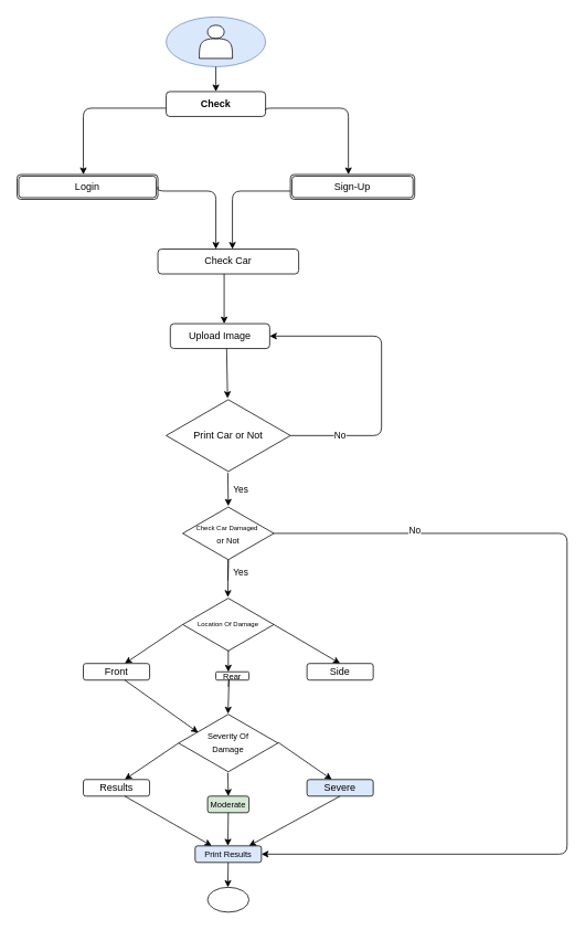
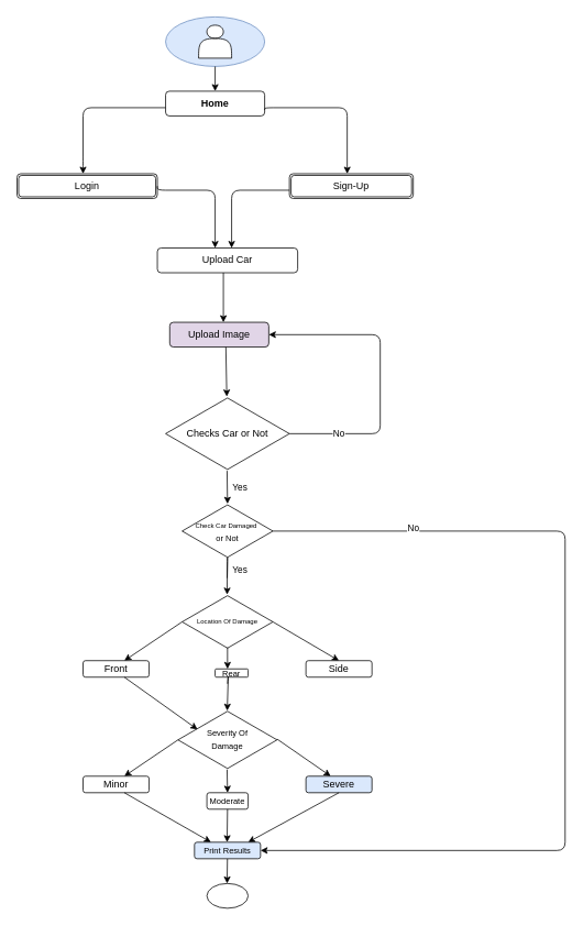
  <mxCell id="0" />
  <mxCell id="1" parent="0" />
  <mxCell id="2" value="" style="ellipse;whiteSpace=wrap;html=1;fillColor=#dae8fc;strokeColor=#6c8ebf;" vertex="1" parent="1"><mxGeometry x="200" y="20" width="120" height="60" as="geometry" /></mxCell>
  <mxCell id="3" value="" style="shape=actor;whiteSpace=wrap;html=1;" vertex="1" parent="1"><mxGeometry x="240" y="30" width="40" height="40" as="geometry" /></mxCell>
  <mxCell id="4" value="" style="endArrow=classic;html=1;exitX=0.5;exitY=1;exitDx=0;exitDy=0;" edge="1" parent="1" source="2"><mxGeometry width="50" height="50" relative="1" as="geometry"><mxPoint x="270" y="260" as="sourcePoint" /><mxPoint x="260" y="110" as="targetPoint" /></mxGeometry></mxCell>
- <mxCell id="5" value="&lt;b&gt;Check&lt;/b&gt;" style="rounded=1;whiteSpace=wrap;html=1;" vertex="1" parent="1"><mxGeometry x="200" y="110" width="120" height="30" as="geometry" /></mxCell>
+ <mxCell id="5" value="&lt;b&gt;Home&lt;/b&gt;" style="rounded=1;whiteSpace=wrap;html=1;" vertex="1" parent="1"><mxGeometry x="200" y="110" width="120" height="30" as="geometry" /></mxCell>
  <mxCell id="6" value="" style="edgeStyle=segmentEdgeStyle;endArrow=classic;html=1;" edge="1" parent="1"><mxGeometry width="50" height="50" relative="1" as="geometry"><mxPoint x="200" y="130" as="sourcePoint" /><mxPoint x="100" y="210" as="targetPoint" /><Array as="points"><mxPoint x="100" y="130" /><mxPoint x="100" y="200" /></Array></mxGeometry></mxCell>
  <mxCell id="7" value="Login" style="shape=ext;double=1;rounded=1;whiteSpace=wrap;html=1;" vertex="1" parent="1"><mxGeometry x="20" y="210" width="170" height="30" as="geometry" /></mxCell>
  <mxCell id="8" value="" style="edgeStyle=segmentEdgeStyle;endArrow=classic;html=1;exitX=1;exitY=0.75;exitDx=0;exitDy=0;" edge="1" parent="1" source="5"><mxGeometry width="50" height="50" relative="1" as="geometry"><mxPoint x="370" y="130" as="sourcePoint" /><mxPoint x="420" y="210" as="targetPoint" /><Array as="points"><mxPoint x="320" y="130" /><mxPoint x="420" y="130" /></Array></mxGeometry></mxCell>
  <mxCell id="9" value="Sign-Up" style="shape=ext;double=1;rounded=1;whiteSpace=wrap;html=1;" vertex="1" parent="1"><mxGeometry x="350" y="210" width="150" height="30" as="geometry" /></mxCell>
  <mxCell id="10" value="" style="edgeStyle=segmentEdgeStyle;endArrow=classic;html=1;exitX=1;exitY=0.5;exitDx=0;exitDy=0;" edge="1" parent="1" source="7"><mxGeometry width="50" height="50" relative="1" as="geometry"><mxPoint x="210" y="230" as="sourcePoint" /><mxPoint x="260" y="300" as="targetPoint" /><Array as="points"><mxPoint x="190" y="230" /><mxPoint x="260" y="230" /></Array></mxGeometry></mxCell>
  <mxCell id="11" value="" style="edgeStyle=segmentEdgeStyle;endArrow=classic;html=1;" edge="1" parent="1"><mxGeometry width="50" height="50" relative="1" as="geometry"><mxPoint x="350" y="230" as="sourcePoint" /><mxPoint x="280" y="300" as="targetPoint" /><Array as="points"><mxPoint x="280" y="230" /><mxPoint x="280" y="300" /></Array></mxGeometry></mxCell>
- <mxCell id="12" value="Check Car" style="rounded=1;whiteSpace=wrap;html=1;" vertex="1" parent="1"><mxGeometry x="190" y="300" width="170" height="30" as="geometry" /></mxCell>
+ <mxCell id="12" value="Upload Car" style="rounded=1;whiteSpace=wrap;html=1;" vertex="1" parent="1"><mxGeometry x="190" y="300" width="170" height="30" as="geometry" /></mxCell>
  <mxCell id="13" value="" style="endArrow=classic;html=1;" edge="1" parent="1"><mxGeometry width="50" height="50" relative="1" as="geometry"><mxPoint x="270" y="330" as="sourcePoint" /><mxPoint x="270" y="390" as="targetPoint" /></mxGeometry></mxCell>
- <mxCell id="14" value="Upload Image" style="rounded=1;whiteSpace=wrap;html=1;" vertex="1" parent="1"><mxGeometry x="205" y="390" width="120" height="30" as="geometry" /></mxCell>
+ <mxCell id="14" value="Upload Image" style="rounded=1;whiteSpace=wrap;html=1;fillColor=#e1d5e7;" vertex="1" parent="1"><mxGeometry x="205" y="390" width="120" height="30" as="geometry" /></mxCell>
  <mxCell id="15" value="" style="endArrow=classic;html=1;" edge="1" parent="1" target="16"><mxGeometry width="50" height="50" relative="1" as="geometry"><mxPoint x="273" y="420" as="sourcePoint" /><mxPoint x="270" y="480" as="targetPoint" /><Array as="points" /></mxGeometry></mxCell>
- <mxCell id="16" value="Print Car or Not" style="html=1;whiteSpace=wrap;aspect=fixed;shape=isoRectangle;" vertex="1" parent="1"><mxGeometry x="200" y="480" width="150" height="90" as="geometry" /></mxCell>
+ <mxCell id="16" value="Checks Car or Not" style="html=1;whiteSpace=wrap;aspect=fixed;shape=isoRectangle;" vertex="1" parent="1"><mxGeometry x="200" y="480" width="150" height="90" as="geometry" /></mxCell>
  <mxCell id="17" value="No" style="edgeStyle=elbowEdgeStyle;elbow=horizontal;endArrow=classic;html=1;" edge="1" parent="1"><mxGeometry x="-0.671" width="50" height="50" relative="1" as="geometry"><mxPoint x="350" y="525" as="sourcePoint" /><mxPoint x="325" y="405" as="targetPoint" /><Array as="points"><mxPoint x="460" y="460" /></Array><mxPoint as="offset" /></mxGeometry></mxCell>
  <mxCell id="18" value="Yes" style="endArrow=classic;html=1;" edge="1" parent="1"><mxGeometry x="0.009" y="15" width="50" height="50" relative="1" as="geometry"><mxPoint x="274.5" y="570" as="sourcePoint" /><mxPoint x="275" y="610" as="targetPoint" /><Array as="points" /><mxPoint as="offset" /></mxGeometry></mxCell>
  <mxCell id="19" value="&lt;font style=&quot;font-size: 8px ; line-height: 120%&quot;&gt;Check Car Damaged&lt;/font&gt;&lt;font style=&quot;line-height: 120%&quot; size=&quot;1&quot;&gt;&amp;nbsp;&lt;br&gt;or Not&lt;br&gt;&lt;/font&gt;" style="html=1;whiteSpace=wrap;aspect=fixed;shape=isoRectangle;" vertex="1" parent="1"><mxGeometry x="220" y="610" width="110" height="66" as="geometry" /></mxCell>
  <mxCell id="20" value="Yes" style="endArrow=classic;html=1;" edge="1" parent="1"><mxGeometry x="-0.744" y="-15" width="50" height="50" relative="1" as="geometry"><mxPoint x="274.5" y="700" as="sourcePoint" /><mxPoint x="274.5" y="720" as="targetPoint" /><Array as="points"><mxPoint x="275" y="670" /></Array><mxPoint as="offset" /></mxGeometry></mxCell>
  <mxCell id="21" value="&lt;font style=&quot;line-height: 120%&quot;&gt;&lt;span style=&quot;font-size: 8px&quot;&gt;Location Of Damage&lt;/span&gt;&lt;br&gt;&lt;/font&gt;" style="html=1;whiteSpace=wrap;aspect=fixed;shape=isoRectangle;" vertex="1" parent="1"><mxGeometry x="220" y="720" width="110" height="66" as="geometry" /></mxCell>
  <mxCell id="22" value="" style="endArrow=classic;html=1;" edge="1" parent="1"><mxGeometry width="50" height="50" relative="1" as="geometry"><mxPoint x="220" y="753" as="sourcePoint" /><mxPoint x="150" y="800" as="targetPoint" /></mxGeometry></mxCell>
  <mxCell id="23" value="" style="endArrow=classic;html=1;" edge="1" parent="1"><mxGeometry width="50" height="50" relative="1" as="geometry"><mxPoint x="330" y="753" as="sourcePoint" /><mxPoint x="410" y="800" as="targetPoint" /></mxGeometry></mxCell>
  <mxCell id="24" value="Front" style="rounded=1;whiteSpace=wrap;html=1;" vertex="1" parent="1"><mxGeometry x="100" y="800" width="80" height="20" as="geometry" /></mxCell>
  <mxCell id="25" value="Side" style="rounded=1;whiteSpace=wrap;html=1;" vertex="1" parent="1"><mxGeometry x="370" y="800" width="80" height="20" as="geometry" /></mxCell>
  <mxCell id="26" value="" style="endArrow=classic;html=1;" edge="1" parent="1"><mxGeometry width="50" height="50" relative="1" as="geometry"><mxPoint x="275" y="784" as="sourcePoint" /><mxPoint x="275" y="810" as="targetPoint" /></mxGeometry></mxCell>
  <mxCell id="27" value="&lt;font size=&quot;1&quot;&gt;Rear&lt;/font&gt;" style="rounded=1;whiteSpace=wrap;html=1;" vertex="1" parent="1"><mxGeometry x="260" y="810" width="40" height="10" as="geometry" /></mxCell>
  <mxCell id="28" value="" style="endArrow=classic;html=1;entryX=0.497;entryY=0.009;entryDx=0;entryDy=0;entryPerimeter=0;" edge="1" parent="1" target="29"><mxGeometry width="50" height="50" relative="1" as="geometry"><mxPoint x="275" y="828" as="sourcePoint" /><mxPoint x="276" y="890" as="targetPoint" /><Array as="points"><mxPoint x="276" y="815" /></Array></mxGeometry></mxCell>
  <mxCell id="29" value="&lt;font style=&quot;line-height: 120%&quot;&gt;&lt;span style=&quot;font-size: 10px&quot;&gt;Severity Of&lt;br&gt;&lt;/span&gt;&lt;font style=&quot;font-size: 10px&quot;&gt;Damage&lt;/font&gt;&lt;br&gt;&lt;/font&gt;" style="html=1;whiteSpace=wrap;aspect=fixed;shape=isoRectangle;" vertex="1" parent="1"><mxGeometry x="215" y="860" width="120" height="72" as="geometry" /></mxCell>
  <mxCell id="30" value="" style="endArrow=classic;html=1;entryX=0.197;entryY=0.324;entryDx=0;entryDy=0;entryPerimeter=0;" edge="1" parent="1" target="29"><mxGeometry width="50" height="50" relative="1" as="geometry"><mxPoint x="150" y="820" as="sourcePoint" /><mxPoint x="230" y="890" as="targetPoint" /></mxGeometry></mxCell>
  <mxCell id="31" value="" style="endArrow=classic;html=1;" edge="1" parent="1"><mxGeometry width="50" height="50" relative="1" as="geometry"><mxPoint x="335" y="895" as="sourcePoint" /><mxPoint x="400" y="940" as="targetPoint" /></mxGeometry></mxCell>
  <mxCell id="32" value="" style="endArrow=classic;html=1;" edge="1" parent="1"><mxGeometry width="50" height="50" relative="1" as="geometry"><mxPoint x="274.5" y="932" as="sourcePoint" /><mxPoint x="275" y="960" as="targetPoint" /><Array as="points"><mxPoint x="274.5" y="932" /></Array></mxGeometry></mxCell>
  <mxCell id="33" value="" style="endArrow=classic;html=1;" edge="1" parent="1"><mxGeometry width="50" height="50" relative="1" as="geometry"><mxPoint x="215" y="896" as="sourcePoint" /><mxPoint x="150" y="940" as="targetPoint" /></mxGeometry></mxCell>
- <mxCell id="34" value="&lt;font style=&quot;font-size: 12px&quot;&gt;Results&lt;/font&gt;" style="rounded=1;whiteSpace=wrap;html=1;" vertex="1" parent="1"><mxGeometry x="100" y="940" width="80" height="20" as="geometry" /></mxCell>
+ <mxCell id="34" value="&lt;font style=&quot;font-size: 12px&quot;&gt;Minor&lt;/font&gt;" style="rounded=1;whiteSpace=wrap;html=1;" vertex="1" parent="1"><mxGeometry x="100" y="940" width="80" height="20" as="geometry" /></mxCell>
  <mxCell id="35" value="Severe" style="rounded=1;whiteSpace=wrap;html=1;fillColor=#dae8fc;" vertex="1" parent="1"><mxGeometry x="370" y="940" width="80" height="20" as="geometry" /></mxCell>
  <mxCell id="36" style="edgeStyle=orthogonalEdgeStyle;rounded=0;orthogonalLoop=1;jettySize=auto;html=1;exitX=0.5;exitY=0;exitDx=0;exitDy=0;" edge="1" parent="1" source="37"><mxGeometry relative="1" as="geometry"><mxPoint x="275" y="960" as="targetPoint" /></mxGeometry></mxCell>
- <mxCell id="37" value="&lt;font size=&quot;1&quot;&gt;Moderate&lt;/font&gt;" style="rounded=1;whiteSpace=wrap;html=1;fillColor=#d5e8d4;" vertex="1" parent="1"><mxGeometry x="250" y="960" width="50" height="20" as="geometry" /></mxCell>
+ <mxCell id="37" value="&lt;font size=&quot;1&quot;&gt;Moderate&lt;/font&gt;" style="rounded=1;whiteSpace=wrap;html=1;" vertex="1" parent="1"><mxGeometry x="250" y="960" width="50" height="20" as="geometry" /></mxCell>
  <mxCell id="38" value="" style="endArrow=classic;html=1;" edge="1" parent="1"><mxGeometry width="50" height="50" relative="1" as="geometry"><mxPoint x="275" y="980" as="sourcePoint" /><mxPoint x="274.5" y="1020" as="targetPoint" /></mxGeometry></mxCell>
  <mxCell id="39" value="" style="endArrow=classic;html=1;entryX=0.25;entryY=0;entryDx=0;entryDy=0;" edge="1" parent="1" target="42"><mxGeometry width="50" height="50" relative="1" as="geometry"><mxPoint x="150" y="960" as="sourcePoint" /><mxPoint x="220" y="1000" as="targetPoint" /></mxGeometry></mxCell>
  <mxCell id="40" value="" style="endArrow=classic;html=1;entryX=0.781;entryY=0.324;entryDx=0;entryDy=0;entryPerimeter=0;" edge="1" parent="1"><mxGeometry width="50" height="50" relative="1" as="geometry"><mxPoint x="410" y="960" as="sourcePoint" /><mxPoint x="300" y="1019.998" as="targetPoint" /></mxGeometry></mxCell>
  <mxCell id="41" value="" style="endArrow=classic;html=1;" edge="1" parent="1" source="42"><mxGeometry width="50" height="50" relative="1" as="geometry"><mxPoint x="275" y="1030" as="sourcePoint" /><mxPoint x="274.5" y="1070" as="targetPoint" /></mxGeometry></mxCell>
  <mxCell id="42" value="&lt;font style=&quot;font-size: 10px&quot;&gt;P&lt;/font&gt;&lt;font size=&quot;1&quot;&gt;rint Results&lt;/font&gt;" style="rounded=1;whiteSpace=wrap;html=1;fillColor=#dae8fc;" vertex="1" parent="1"><mxGeometry x="235" y="1020" width="80" height="20" as="geometry" /></mxCell>
  <mxCell id="43" value="" style="ellipse;whiteSpace=wrap;html=1;" vertex="1" parent="1"><mxGeometry x="250" y="1070" width="50" height="30" as="geometry" /></mxCell>
  <mxCell id="44" value="No" style="edgeStyle=elbowEdgeStyle;elbow=horizontal;endArrow=classic;html=1;entryX=1;entryY=0.5;entryDx=0;entryDy=0;" edge="1" parent="1" target="42"><mxGeometry x="-0.694" y="3" width="50" height="50" relative="1" as="geometry"><mxPoint x="330" y="643" as="sourcePoint" /><mxPoint x="514" y="800" as="targetPoint" /><Array as="points"><mxPoint x="684" y="605" /></Array><mxPoint as="offset" /></mxGeometry></mxCell>
